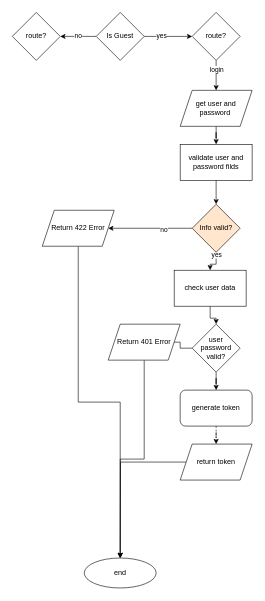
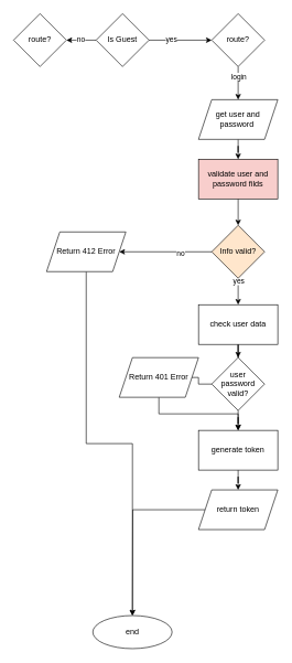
  <mxCell id="0" />
  <mxCell id="1" parent="0" />
  <mxCell id="2" style="edgeStyle=orthogonalEdgeStyle;rounded=0;orthogonalLoop=1;jettySize=auto;html=1;" edge="1" parent="1" source="5" target="8"><mxGeometry relative="1" as="geometry" /></mxCell>
  <mxCell id="3" value="yes" style="edgeLabel;html=1;align=center;verticalAlign=middle;resizable=0;points=[];" vertex="1" connectable="0" parent="2"><mxGeometry x="-0.3" y="2" relative="1" as="geometry"><mxPoint as="offset" /></mxGeometry></mxCell>
  <mxCell id="4" value="no" style="edgeStyle=orthogonalEdgeStyle;rounded=0;orthogonalLoop=1;jettySize=auto;html=1;" edge="1" parent="1" source="5" target="19"><mxGeometry relative="1" as="geometry" /></mxCell>
- <mxCell id="5" value="Is Guest" style="rhombus;whiteSpace=wrap;html=1;" vertex="1" parent="1"><mxGeometry x="160" y="20" width="80" height="80" as="geometry" /></mxCell>
+ <mxCell id="5" value="Is Guest" style="rhombus;whiteSpace=wrap;html=1;" vertex="1" parent="1"><mxGeometry x="145" y="20" width="80" height="80" as="geometry" /></mxCell>
  <mxCell id="6" style="edgeStyle=orthogonalEdgeStyle;rounded=0;orthogonalLoop=1;jettySize=auto;html=1;entryX=0.5;entryY=0;entryDx=0;entryDy=0;" edge="1" parent="1" source="8" target="18"><mxGeometry relative="1" as="geometry" /></mxCell>
  <mxCell id="7" value="login" style="edgeLabel;html=1;align=center;verticalAlign=middle;resizable=0;points=[];" vertex="1" connectable="0" parent="6"><mxGeometry x="-0.4" relative="1" as="geometry"><mxPoint as="offset" /></mxGeometry></mxCell>
  <mxCell id="8" value="route?" style="rhombus;whiteSpace=wrap;html=1;" vertex="1" parent="1"><mxGeometry x="320" y="20" width="80" height="80" as="geometry" /></mxCell>
  <mxCell id="9" style="edgeStyle=orthogonalEdgeStyle;rounded=0;orthogonalLoop=1;jettySize=auto;html=1;" edge="1" parent="1" source="10" target="15"><mxGeometry relative="1" as="geometry" /></mxCell>
- <mxCell id="10" value="validate user and password filds" style="rounded=0;whiteSpace=wrap;html=1;" vertex="1" parent="1"><mxGeometry x="300" y="240" width="120" height="60" as="geometry" /></mxCell>
+ <mxCell id="10" value="validate user and password filds" style="rounded=0;whiteSpace=wrap;html=1;fillColor=#f8cecc;" vertex="1" parent="1"><mxGeometry x="300" y="240" width="120" height="60" as="geometry" /></mxCell>
  <mxCell id="11" value="" style="edgeStyle=orthogonalEdgeStyle;rounded=0;orthogonalLoop=1;jettySize=auto;html=1;" edge="1" parent="1" source="15" target="21"><mxGeometry relative="1" as="geometry" /></mxCell>
  <mxCell id="12" value="no" style="edgeLabel;html=1;align=center;verticalAlign=middle;resizable=0;points=[];" vertex="1" connectable="0" parent="11"><mxGeometry x="-0.314" y="2" relative="1" as="geometry"><mxPoint as="offset" /></mxGeometry></mxCell>
  <mxCell id="13" value="" style="edgeStyle=orthogonalEdgeStyle;rounded=0;orthogonalLoop=1;jettySize=auto;html=1;" edge="1" parent="1" source="15" target="23"><mxGeometry relative="1" as="geometry" /></mxCell>
  <mxCell id="14" value="yes" style="edgeLabel;html=1;align=center;verticalAlign=middle;resizable=0;points=[];" vertex="1" connectable="0" parent="13"><mxGeometry x="-0.84" relative="1" as="geometry"><mxPoint as="offset" /></mxGeometry></mxCell>
  <mxCell id="15" value="Info valid?" style="rhombus;whiteSpace=wrap;html=1;fillColor=#ffe6cc;" vertex="1" parent="1"><mxGeometry x="320" y="340" width="80" height="80" as="geometry" /></mxCell>
  <mxCell id="16" value="end" style="ellipse;whiteSpace=wrap;html=1;" vertex="1" parent="1"><mxGeometry x="140" y="930" width="120" height="50" as="geometry" /></mxCell>
  <mxCell id="17" value="" style="edgeStyle=orthogonalEdgeStyle;rounded=0;orthogonalLoop=1;jettySize=auto;html=1;" edge="1" parent="1" source="18" target="10"><mxGeometry relative="1" as="geometry" /></mxCell>
  <mxCell id="18" value="get user and password&amp;nbsp;" style="shape=parallelogram;perimeter=parallelogramPerimeter;whiteSpace=wrap;html=1;fixedSize=1;" vertex="1" parent="1"><mxGeometry x="300" y="150" width="120" height="60" as="geometry" /></mxCell>
  <mxCell id="19" value="route?" style="rhombus;whiteSpace=wrap;html=1;" vertex="1" parent="1"><mxGeometry x="20" y="20" width="80" height="80" as="geometry" /></mxCell>
  <mxCell id="20" style="edgeStyle=orthogonalEdgeStyle;rounded=0;orthogonalLoop=1;jettySize=auto;html=1;" edge="1" parent="1" source="21" target="16"><mxGeometry relative="1" as="geometry" /></mxCell>
- <mxCell id="21" value="Return 422 Error" style="shape=parallelogram;perimeter=parallelogramPerimeter;whiteSpace=wrap;html=1;fixedSize=1;" vertex="1" parent="1"><mxGeometry x="70" y="350" width="120" height="60" as="geometry" /></mxCell>
+ <mxCell id="21" value="Return 412 Error" style="shape=parallelogram;perimeter=parallelogramPerimeter;whiteSpace=wrap;html=1;fixedSize=1;" vertex="1" parent="1"><mxGeometry x="70" y="350" width="120" height="60" as="geometry" /></mxCell>
  <mxCell id="22" value="" style="edgeStyle=orthogonalEdgeStyle;rounded=0;orthogonalLoop=1;jettySize=auto;html=1;" edge="1" parent="1" source="23" target="26"><mxGeometry relative="1" as="geometry" /></mxCell>
- <mxCell id="23" value="check user data" style="whiteSpace=wrap;html=1;" vertex="1" parent="1"><mxGeometry x="290" y="450" width="120" height="60" as="geometry" /></mxCell>
+ <mxCell id="23" value="check user data" style="whiteSpace=wrap;html=1;" vertex="1" parent="1"><mxGeometry x="300" y="460" width="120" height="60" as="geometry" /></mxCell>
  <mxCell id="24" value="" style="edgeStyle=orthogonalEdgeStyle;rounded=0;orthogonalLoop=1;jettySize=auto;html=1;" edge="1" parent="1" source="26" target="28"><mxGeometry relative="1" as="geometry" /></mxCell>
  <mxCell id="25" value="" style="edgeStyle=orthogonalEdgeStyle;rounded=0;orthogonalLoop=1;jettySize=auto;html=1;" edge="1" parent="1" source="26" target="30"><mxGeometry relative="1" as="geometry" /></mxCell>
  <mxCell id="26" value="user password valid?" style="rhombus;whiteSpace=wrap;html=1;" vertex="1" parent="1"><mxGeometry x="320" y="540" width="80" height="80" as="geometry" /></mxCell>
- <mxCell id="27" style="edgeStyle=orthogonalEdgeStyle;rounded=0;orthogonalLoop=1;jettySize=auto;html=1;" edge="1" parent="1" source="28" target="16"><mxGeometry relative="1" as="geometry" /></mxCell>
+ <mxCell id="27" style="edgeStyle=orthogonalEdgeStyle;rounded=0;orthogonalLoop=1;jettySize=auto;html=1;" edge="1" parent="1" source="28" target="30"><mxGeometry relative="1" as="geometry" /></mxCell>
  <mxCell id="28" value="Return 401 Error" style="shape=parallelogram;perimeter=parallelogramPerimeter;whiteSpace=wrap;html=1;fixedSize=1;" vertex="1" parent="1"><mxGeometry x="180" y="540" width="120" height="60" as="geometry" /></mxCell>
- <mxCell id="29" value="" style="edgeStyle=orthogonalEdgeStyle;rounded=0;orthogonalLoop=1;jettySize=auto;html=1;dashed=1;" edge="1" parent="1" source="30" target="32"><mxGeometry relative="1" as="geometry" /></mxCell>
- <mxCell id="30" value="generate token" style="whiteSpace=wrap;html=1;rounded=1;" vertex="1" parent="1"><mxGeometry x="300" y="650" width="120" height="60" as="geometry" /></mxCell>
+ <mxCell id="29" value="" style="edgeStyle=orthogonalEdgeStyle;rounded=0;orthogonalLoop=1;jettySize=auto;html=1;" edge="1" parent="1" source="30" target="32"><mxGeometry relative="1" as="geometry" /></mxCell>
+ <mxCell id="30" value="generate token" style="whiteSpace=wrap;html=1;" vertex="1" parent="1"><mxGeometry x="300" y="650" width="120" height="60" as="geometry" /></mxCell>
  <mxCell id="31" style="edgeStyle=orthogonalEdgeStyle;rounded=0;orthogonalLoop=1;jettySize=auto;html=1;" edge="1" parent="1" source="32"><mxGeometry relative="1" as="geometry"><mxPoint x="200" y="930" as="targetPoint" /></mxGeometry></mxCell>
  <mxCell id="32" value="return token" style="shape=parallelogram;perimeter=parallelogramPerimeter;whiteSpace=wrap;html=1;fixedSize=1;" vertex="1" parent="1"><mxGeometry x="300" y="740" width="120" height="60" as="geometry" /></mxCell>
